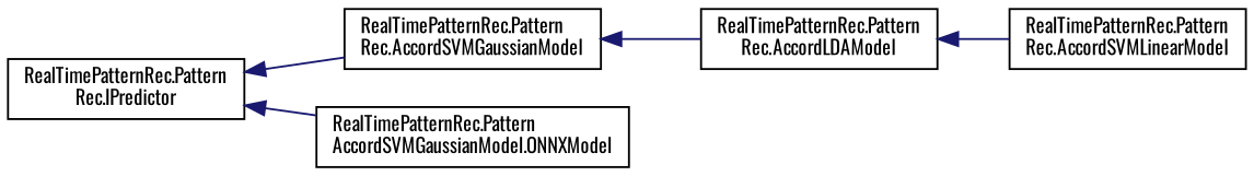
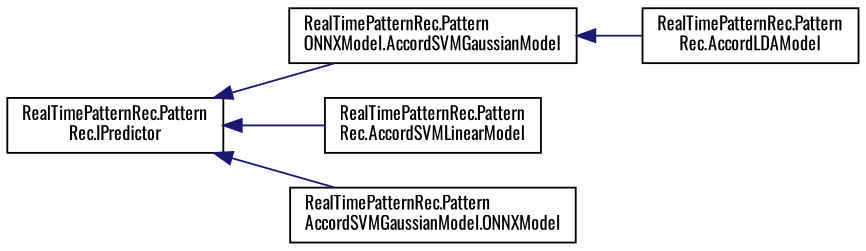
  digraph {
    fontname=Oswald
    rankdir=LR
    node [color=black fillcolor=white fontname=Oswald fontsize=10 shape=record style=filled]
    edge [color=midnightblue dir=back fontname=Oswald fontsize=10 labelfontname=Helvetica labelfontsize=10 style=solid]
    n1 [height=0.2 label="RealTimePatternRec.Pattern\lRec.IPredictor" width=0.4]
-   n2 [height=0.2 label="RealTimePatternRec.Pattern\lRec.AccordSVMGaussianModel" width=0.4]
+   n2 [height=0.2 label="RealTimePatternRec.Pattern\lONNXModel.AccordSVMGaussianModel" width=0.4]
    n3 [height=0.2 label="RealTimePatternRec.Pattern\lRec.AccordSVMLinearModel" width=0.4]
    n4 [height=0.2 label="RealTimePatternRec.Pattern\lAccordSVMGaussianModel.ONNXModel" width=0.4]
    n5 [height=0.2 label="RealTimePatternRec.Pattern\lRec.AccordLDAModel" width=0.4]
    n1 -> n2
-   n5 -> n3
+   n1 -> n3
    n1 -> n4
    n2 -> n5
  }
